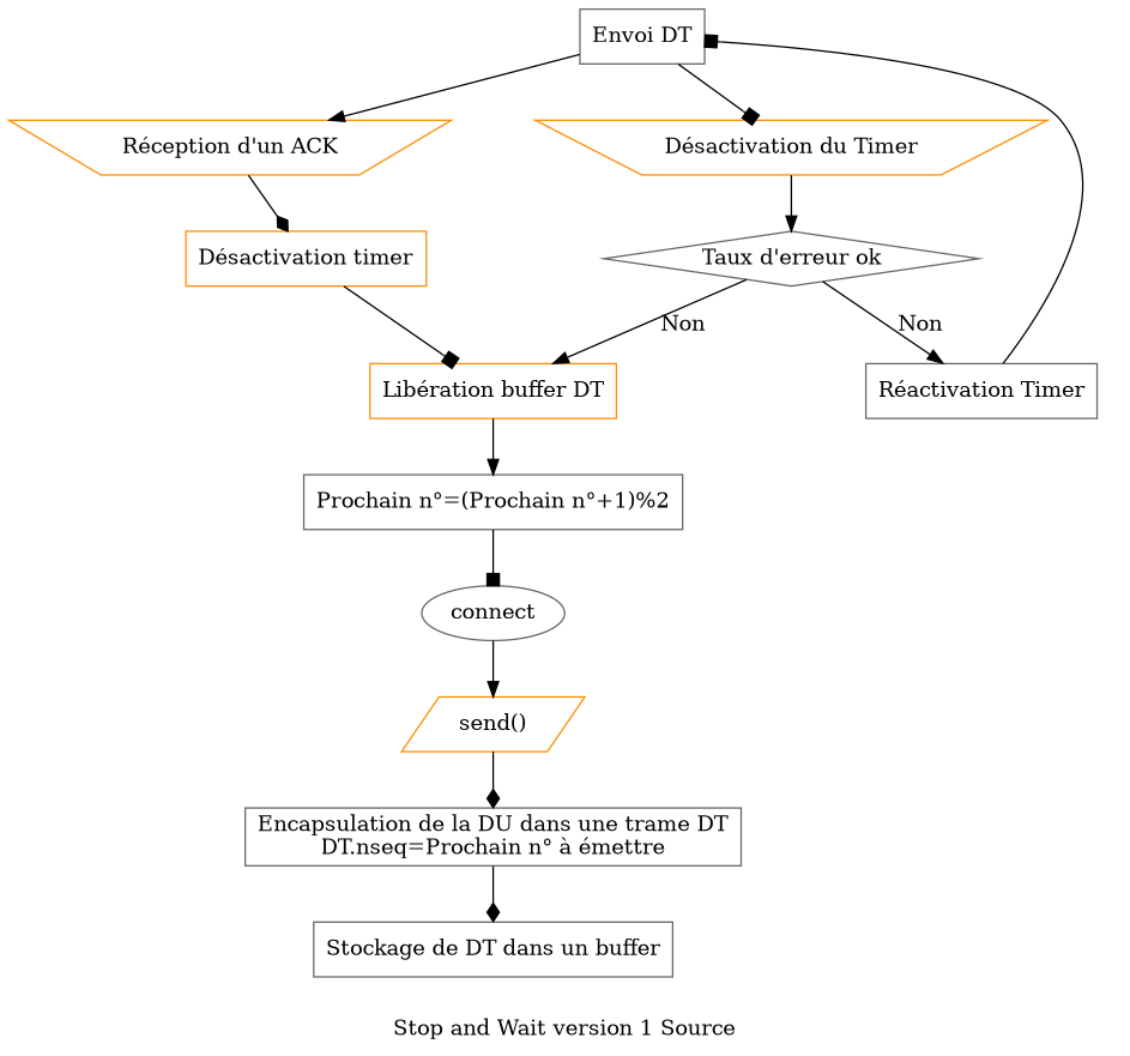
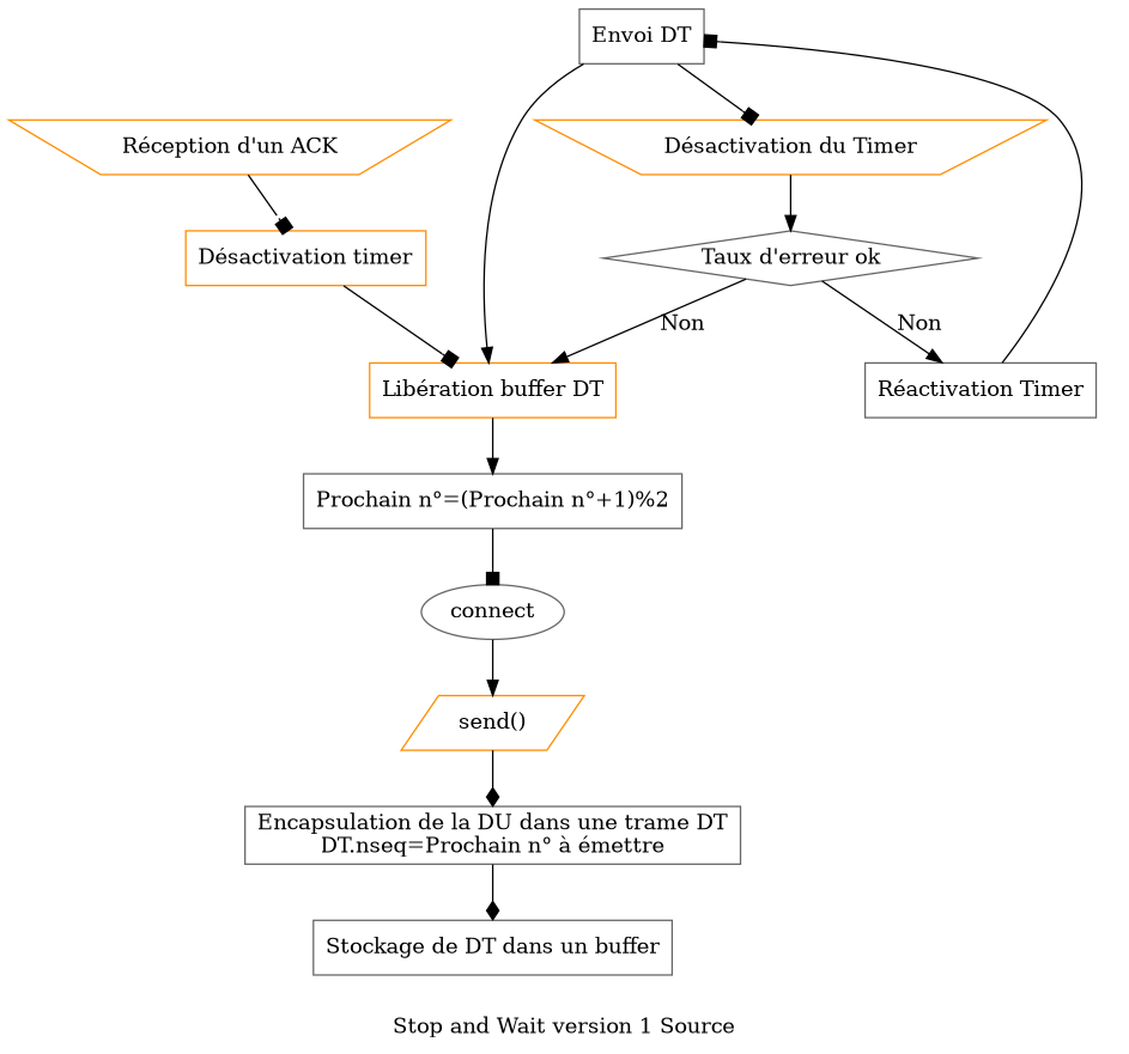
  digraph {
    label="Stop and Wait version 1 Source"
    node [color=gray40 shape=rectangle]
    edge [arrowhead=normal]
    n1 [label=connect shape=""]
    n2 [color=darkorange label="send()" shape=parallelogram]
    n3 [label="Encapsulation de la DU dans une trame DT\nDT.nseq=Prochain n° à émettre"]
    n4 [label="Stockage de DT dans un buffer"]
    n5 [label="Envoi DT"]
    n6 [color=darkorange label="Réception d'un ACK" shape=invtrapezium]
    n7 [color=darkorange label="Désactivation du Timer" shape=invtrapezium]
    n8 [color=darkorange label="Désactivation timer"]
    n9 [label="Taux d'erreur ok" shape=diamond]
    n10 [color=darkorange label="Libération buffer DT"]
    n11 [label="Prochain n°=(Prochain n°+1)%2"]
    n12 [label="Réactivation Timer"]
    n1 -> n2
    n2 -> n3 [arrowhead=diamond]
    n3 -> n4 [arrowhead=diamond]
-   n5 -> n6
+   n5 -> n10
    n5 -> n7 [arrowhead=box]
-   n6 -> n8 [arrowhead=diamond]
+   n6 -> n8 [arrowhead=box]
    n7 -> n9
    n8 -> n10 [arrowhead=box]
    n9 -> n10 [label=Non]
    n9 -> n12 [label=Non]
    n10 -> n11
    n11 -> n1 [arrowhead=box]
    n12 -> n5 [arrowhead=box]
  }
